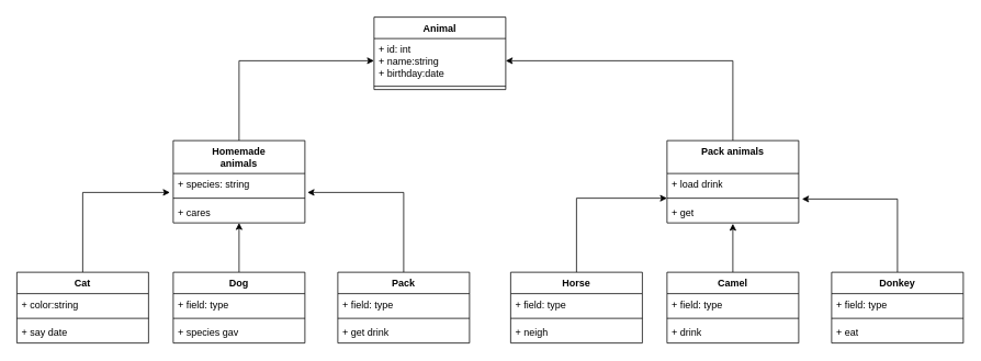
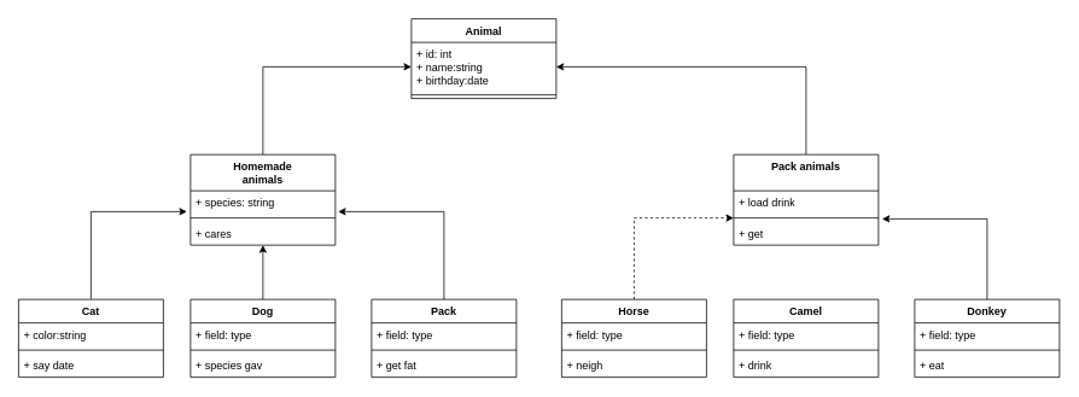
  <mxCell id="0" />
  <mxCell id="1" parent="0" />
  <mxCell id="2" value="Animal" style="swimlane;fontStyle=1;align=center;verticalAlign=top;childLayout=stackLayout;horizontal=1;startSize=26;horizontalStack=0;resizeParent=1;resizeParentMax=0;resizeLast=0;collapsible=1;marginBottom=0;whiteSpace=wrap;html=1;" parent="1" vertex="1"><mxGeometry x="454" y="20" width="160" height="88" as="geometry"><mxRectangle x="220" y="130" width="80" height="30" as="alternateBounds" /></mxGeometry></mxCell>
  <mxCell id="3" value="+ id: int&lt;br&gt;+ name:string&lt;br&gt;+ birthday:date" style="text;strokeColor=none;fillColor=none;align=left;verticalAlign=top;spacingLeft=4;spacingRight=4;overflow=hidden;rotatable=0;points=[[0,0.5],[1,0.5]];portConstraint=eastwest;whiteSpace=wrap;html=1;" parent="2" vertex="1"><mxGeometry y="26" width="160" height="54" as="geometry" /></mxCell>
  <mxCell id="4" value="" style="line;strokeWidth=1;fillColor=none;align=left;verticalAlign=middle;spacingTop=-1;spacingLeft=3;spacingRight=3;rotatable=0;labelPosition=right;points=[];portConstraint=eastwest;strokeColor=inherit;" parent="2" vertex="1"><mxGeometry y="80" width="160" height="8" as="geometry" /></mxCell>
  <mxCell id="5" style="edgeStyle=orthogonalEdgeStyle;rounded=0;orthogonalLoop=1;jettySize=auto;html=1;entryX=0;entryY=0.5;entryDx=0;entryDy=0;" parent="1" source="6" target="3" edge="1"><mxGeometry relative="1" as="geometry" /></mxCell>
  <mxCell id="6" value="&lt;div&gt;Homemade&lt;/div&gt;&lt;div&gt;animals&lt;/div&gt;" style="swimlane;fontStyle=1;align=center;verticalAlign=top;childLayout=stackLayout;horizontal=1;startSize=40;horizontalStack=0;resizeParent=1;resizeParentMax=0;resizeLast=0;collapsible=1;marginBottom=0;whiteSpace=wrap;html=1;" parent="1" vertex="1"><mxGeometry x="210" y="170" width="160" height="100" as="geometry" /></mxCell>
  <mxCell id="7" value="+ species: string" style="text;strokeColor=none;fillColor=none;align=left;verticalAlign=top;spacingLeft=4;spacingRight=4;overflow=hidden;rotatable=0;points=[[0,0.5],[1,0.5]];portConstraint=eastwest;whiteSpace=wrap;html=1;" parent="6" vertex="1"><mxGeometry y="40" width="160" height="26" as="geometry" /></mxCell>
  <mxCell id="8" value="" style="line;strokeWidth=1;fillColor=none;align=left;verticalAlign=middle;spacingTop=-1;spacingLeft=3;spacingRight=3;rotatable=0;labelPosition=right;points=[];portConstraint=eastwest;strokeColor=inherit;" parent="6" vertex="1"><mxGeometry y="66" width="160" height="8" as="geometry" /></mxCell>
  <mxCell id="9" value="+ cares" style="text;strokeColor=none;fillColor=none;align=left;verticalAlign=top;spacingLeft=4;spacingRight=4;overflow=hidden;rotatable=0;points=[[0,0.5],[1,0.5]];portConstraint=eastwest;whiteSpace=wrap;html=1;" parent="6" vertex="1"><mxGeometry y="74" width="160" height="26" as="geometry" /></mxCell>
  <mxCell id="10" style="edgeStyle=orthogonalEdgeStyle;rounded=0;orthogonalLoop=1;jettySize=auto;html=1;entryX=1;entryY=0.5;entryDx=0;entryDy=0;" parent="1" source="11" target="3" edge="1"><mxGeometry relative="1" as="geometry" /></mxCell>
  <mxCell id="11" value="Pack animals" style="swimlane;fontStyle=1;align=center;verticalAlign=top;childLayout=stackLayout;horizontal=1;startSize=40;horizontalStack=0;resizeParent=1;resizeParentMax=0;resizeLast=0;collapsible=1;marginBottom=0;whiteSpace=wrap;html=1;" parent="1" vertex="1"><mxGeometry x="810" y="170" width="160" height="100" as="geometry" /></mxCell>
  <mxCell id="12" value="+ load drink" style="text;strokeColor=none;fillColor=none;align=left;verticalAlign=top;spacingLeft=4;spacingRight=4;overflow=hidden;rotatable=0;points=[[0,0.5],[1,0.5]];portConstraint=eastwest;whiteSpace=wrap;html=1;" parent="11" vertex="1"><mxGeometry y="40" width="160" height="26" as="geometry" /></mxCell>
  <mxCell id="13" value="" style="line;strokeWidth=1;fillColor=none;align=left;verticalAlign=middle;spacingTop=-1;spacingLeft=3;spacingRight=3;rotatable=0;labelPosition=right;points=[];portConstraint=eastwest;strokeColor=inherit;" parent="11" vertex="1"><mxGeometry y="66" width="160" height="8" as="geometry" /></mxCell>
  <mxCell id="14" value="+ get" style="text;strokeColor=none;fillColor=none;align=left;verticalAlign=top;spacingLeft=4;spacingRight=4;overflow=hidden;rotatable=0;points=[[0,0.5],[1,0.5]];portConstraint=eastwest;whiteSpace=wrap;html=1;" parent="11" vertex="1"><mxGeometry y="74" width="160" height="26" as="geometry" /></mxCell>
  <mxCell id="15" style="edgeStyle=orthogonalEdgeStyle;rounded=0;orthogonalLoop=1;jettySize=auto;html=1;entryX=-0.025;entryY=0.885;entryDx=0;entryDy=0;entryPerimeter=0;" parent="1" source="16" target="7" edge="1"><mxGeometry relative="1" as="geometry" /></mxCell>
  <mxCell id="16" value="Cat" style="swimlane;fontStyle=1;align=center;verticalAlign=top;childLayout=stackLayout;horizontal=1;startSize=26;horizontalStack=0;resizeParent=1;resizeParentMax=0;resizeLast=0;collapsible=1;marginBottom=0;whiteSpace=wrap;html=1;" parent="1" vertex="1"><mxGeometry x="20" y="330" width="160" height="86" as="geometry" /></mxCell>
  <mxCell id="17" value="+ color:string" style="text;strokeColor=none;fillColor=none;align=left;verticalAlign=top;spacingLeft=4;spacingRight=4;overflow=hidden;rotatable=0;points=[[0,0.5],[1,0.5]];portConstraint=eastwest;whiteSpace=wrap;html=1;" parent="16" vertex="1"><mxGeometry y="26" width="160" height="26" as="geometry" /></mxCell>
  <mxCell id="18" value="" style="line;strokeWidth=1;fillColor=none;align=left;verticalAlign=middle;spacingTop=-1;spacingLeft=3;spacingRight=3;rotatable=0;labelPosition=right;points=[];portConstraint=eastwest;strokeColor=inherit;" parent="16" vertex="1"><mxGeometry y="52" width="160" height="8" as="geometry" /></mxCell>
  <mxCell id="19" value="+ say date" style="text;strokeColor=none;fillColor=none;align=left;verticalAlign=top;spacingLeft=4;spacingRight=4;overflow=hidden;rotatable=0;points=[[0,0.5],[1,0.5]];portConstraint=eastwest;whiteSpace=wrap;html=1;" parent="16" vertex="1"><mxGeometry y="60" width="160" height="26" as="geometry" /></mxCell>
  <mxCell id="20" style="edgeStyle=orthogonalEdgeStyle;rounded=0;orthogonalLoop=1;jettySize=auto;html=1;entryX=1.019;entryY=0.885;entryDx=0;entryDy=0;entryPerimeter=0;" parent="1" source="21" target="7" edge="1"><mxGeometry relative="1" as="geometry"><Array as="points"><mxPoint x="490" y="233" /></Array></mxGeometry></mxCell>
  <mxCell id="21" value="Pack" style="swimlane;fontStyle=1;align=center;verticalAlign=top;childLayout=stackLayout;horizontal=1;startSize=26;horizontalStack=0;resizeParent=1;resizeParentMax=0;resizeLast=0;collapsible=1;marginBottom=0;whiteSpace=wrap;html=1;" parent="1" vertex="1"><mxGeometry x="410" y="330" width="160" height="86" as="geometry" /></mxCell>
  <mxCell id="22" value="+ field: type" style="text;strokeColor=none;fillColor=none;align=left;verticalAlign=top;spacingLeft=4;spacingRight=4;overflow=hidden;rotatable=0;points=[[0,0.5],[1,0.5]];portConstraint=eastwest;whiteSpace=wrap;html=1;" parent="21" vertex="1"><mxGeometry y="26" width="160" height="26" as="geometry" /></mxCell>
  <mxCell id="23" value="" style="line;strokeWidth=1;fillColor=none;align=left;verticalAlign=middle;spacingTop=-1;spacingLeft=3;spacingRight=3;rotatable=0;labelPosition=right;points=[];portConstraint=eastwest;strokeColor=inherit;" parent="21" vertex="1"><mxGeometry y="52" width="160" height="8" as="geometry" /></mxCell>
- <mxCell id="24" value="+ get drink" style="text;strokeColor=none;fillColor=none;align=left;verticalAlign=top;spacingLeft=4;spacingRight=4;overflow=hidden;rotatable=0;points=[[0,0.5],[1,0.5]];portConstraint=eastwest;whiteSpace=wrap;html=1;" parent="21" vertex="1"><mxGeometry y="60" width="160" height="26" as="geometry" /></mxCell>
+ <mxCell id="24" value="+ get fat" style="text;strokeColor=none;fillColor=none;align=left;verticalAlign=top;spacingLeft=4;spacingRight=4;overflow=hidden;rotatable=0;points=[[0,0.5],[1,0.5]];portConstraint=eastwest;whiteSpace=wrap;html=1;" parent="21" vertex="1"><mxGeometry y="60" width="160" height="26" as="geometry" /></mxCell>
  <mxCell id="25" style="edgeStyle=orthogonalEdgeStyle;rounded=0;orthogonalLoop=1;jettySize=auto;html=1;exitX=0.5;exitY=0;exitDx=0;exitDy=0;" parent="1" source="26" edge="1"><mxGeometry relative="1" as="geometry"><mxPoint x="290" y="270" as="targetPoint" /></mxGeometry></mxCell>
  <mxCell id="26" value="Dog" style="swimlane;fontStyle=1;align=center;verticalAlign=top;childLayout=stackLayout;horizontal=1;startSize=26;horizontalStack=0;resizeParent=1;resizeParentMax=0;resizeLast=0;collapsible=1;marginBottom=0;whiteSpace=wrap;html=1;" parent="1" vertex="1"><mxGeometry x="210" y="330" width="160" height="86" as="geometry" /></mxCell>
  <mxCell id="27" value="+ field: type" style="text;strokeColor=none;fillColor=none;align=left;verticalAlign=top;spacingLeft=4;spacingRight=4;overflow=hidden;rotatable=0;points=[[0,0.5],[1,0.5]];portConstraint=eastwest;whiteSpace=wrap;html=1;" parent="26" vertex="1"><mxGeometry y="26" width="160" height="26" as="geometry" /></mxCell>
  <mxCell id="28" value="" style="line;strokeWidth=1;fillColor=none;align=left;verticalAlign=middle;spacingTop=-1;spacingLeft=3;spacingRight=3;rotatable=0;labelPosition=right;points=[];portConstraint=eastwest;strokeColor=inherit;" parent="26" vertex="1"><mxGeometry y="52" width="160" height="8" as="geometry" /></mxCell>
  <mxCell id="29" value="+ species gav" style="text;strokeColor=none;fillColor=none;align=left;verticalAlign=top;spacingLeft=4;spacingRight=4;overflow=hidden;rotatable=0;points=[[0,0.5],[1,0.5]];portConstraint=eastwest;whiteSpace=wrap;html=1;" parent="26" vertex="1"><mxGeometry y="60" width="160" height="26" as="geometry" /></mxCell>
- <mxCell id="30" style="edgeStyle=orthogonalEdgeStyle;rounded=0;orthogonalLoop=1;jettySize=auto;html=1;entryX=0;entryY=-0.154;entryDx=0;entryDy=0;entryPerimeter=0;" parent="1" source="31" target="14" edge="1"><mxGeometry relative="1" as="geometry" /></mxCell>
+ <mxCell id="30" style="edgeStyle=orthogonalEdgeStyle;rounded=0;orthogonalLoop=1;jettySize=auto;html=1;entryX=0;entryY=-0.154;entryDx=0;entryDy=0;entryPerimeter=0;dashed=1;" parent="1" source="31" target="14" edge="1"><mxGeometry relative="1" as="geometry" /></mxCell>
  <mxCell id="31" value="Horse" style="swimlane;fontStyle=1;align=center;verticalAlign=top;childLayout=stackLayout;horizontal=1;startSize=26;horizontalStack=0;resizeParent=1;resizeParentMax=0;resizeLast=0;collapsible=1;marginBottom=0;whiteSpace=wrap;html=1;" parent="1" vertex="1"><mxGeometry x="620" y="330" width="160" height="86" as="geometry" /></mxCell>
  <mxCell id="32" value="+ field: type" style="text;strokeColor=none;fillColor=none;align=left;verticalAlign=top;spacingLeft=4;spacingRight=4;overflow=hidden;rotatable=0;points=[[0,0.5],[1,0.5]];portConstraint=eastwest;whiteSpace=wrap;html=1;" parent="31" vertex="1"><mxGeometry y="26" width="160" height="26" as="geometry" /></mxCell>
  <mxCell id="33" value="" style="line;strokeWidth=1;fillColor=none;align=left;verticalAlign=middle;spacingTop=-1;spacingLeft=3;spacingRight=3;rotatable=0;labelPosition=right;points=[];portConstraint=eastwest;strokeColor=inherit;" parent="31" vertex="1"><mxGeometry y="52" width="160" height="8" as="geometry" /></mxCell>
  <mxCell id="34" value="+ neigh" style="text;strokeColor=none;fillColor=none;align=left;verticalAlign=top;spacingLeft=4;spacingRight=4;overflow=hidden;rotatable=0;points=[[0,0.5],[1,0.5]];portConstraint=eastwest;whiteSpace=wrap;html=1;" parent="31" vertex="1"><mxGeometry y="60" width="160" height="26" as="geometry" /></mxCell>
- <mxCell id="35" style="edgeStyle=orthogonalEdgeStyle;rounded=0;orthogonalLoop=1;jettySize=auto;html=1;entryX=0.5;entryY=1.038;entryDx=0;entryDy=0;entryPerimeter=0;" parent="1" source="36" target="14" edge="1"><mxGeometry relative="1" as="geometry" /></mxCell>
  <mxCell id="36" value="Camel" style="swimlane;fontStyle=1;align=center;verticalAlign=top;childLayout=stackLayout;horizontal=1;startSize=26;horizontalStack=0;resizeParent=1;resizeParentMax=0;resizeLast=0;collapsible=1;marginBottom=0;whiteSpace=wrap;html=1;" parent="1" vertex="1"><mxGeometry x="810" y="330" width="160" height="86" as="geometry" /></mxCell>
  <mxCell id="37" value="+ field: type" style="text;strokeColor=none;fillColor=none;align=left;verticalAlign=top;spacingLeft=4;spacingRight=4;overflow=hidden;rotatable=0;points=[[0,0.5],[1,0.5]];portConstraint=eastwest;whiteSpace=wrap;html=1;" parent="36" vertex="1"><mxGeometry y="26" width="160" height="26" as="geometry" /></mxCell>
  <mxCell id="38" value="" style="line;strokeWidth=1;fillColor=none;align=left;verticalAlign=middle;spacingTop=-1;spacingLeft=3;spacingRight=3;rotatable=0;labelPosition=right;points=[];portConstraint=eastwest;strokeColor=inherit;" parent="36" vertex="1"><mxGeometry y="52" width="160" height="8" as="geometry" /></mxCell>
  <mxCell id="39" value="+ drink" style="text;strokeColor=none;fillColor=none;align=left;verticalAlign=top;spacingLeft=4;spacingRight=4;overflow=hidden;rotatable=0;points=[[0,0.5],[1,0.5]];portConstraint=eastwest;whiteSpace=wrap;html=1;" parent="36" vertex="1"><mxGeometry y="60" width="160" height="26" as="geometry" /></mxCell>
  <mxCell id="40" style="edgeStyle=orthogonalEdgeStyle;rounded=0;orthogonalLoop=1;jettySize=auto;html=1;entryX=1.025;entryY=-0.115;entryDx=0;entryDy=0;entryPerimeter=0;" parent="1" source="41" target="14" edge="1"><mxGeometry relative="1" as="geometry" /></mxCell>
  <mxCell id="41" value="Donkey" style="swimlane;fontStyle=1;align=center;verticalAlign=top;childLayout=stackLayout;horizontal=1;startSize=26;horizontalStack=0;resizeParent=1;resizeParentMax=0;resizeLast=0;collapsible=1;marginBottom=0;whiteSpace=wrap;html=1;" parent="1" vertex="1"><mxGeometry x="1010" y="330" width="160" height="86" as="geometry" /></mxCell>
  <mxCell id="42" value="+ field: type" style="text;strokeColor=none;fillColor=none;align=left;verticalAlign=top;spacingLeft=4;spacingRight=4;overflow=hidden;rotatable=0;points=[[0,0.5],[1,0.5]];portConstraint=eastwest;whiteSpace=wrap;html=1;" parent="41" vertex="1"><mxGeometry y="26" width="160" height="26" as="geometry" /></mxCell>
  <mxCell id="43" value="" style="line;strokeWidth=1;fillColor=none;align=left;verticalAlign=middle;spacingTop=-1;spacingLeft=3;spacingRight=3;rotatable=0;labelPosition=right;points=[];portConstraint=eastwest;strokeColor=inherit;" parent="41" vertex="1"><mxGeometry y="52" width="160" height="8" as="geometry" /></mxCell>
  <mxCell id="44" value="+ eat" style="text;strokeColor=none;fillColor=none;align=left;verticalAlign=top;spacingLeft=4;spacingRight=4;overflow=hidden;rotatable=0;points=[[0,0.5],[1,0.5]];portConstraint=eastwest;whiteSpace=wrap;html=1;" parent="41" vertex="1"><mxGeometry y="60" width="160" height="26" as="geometry" /></mxCell>
